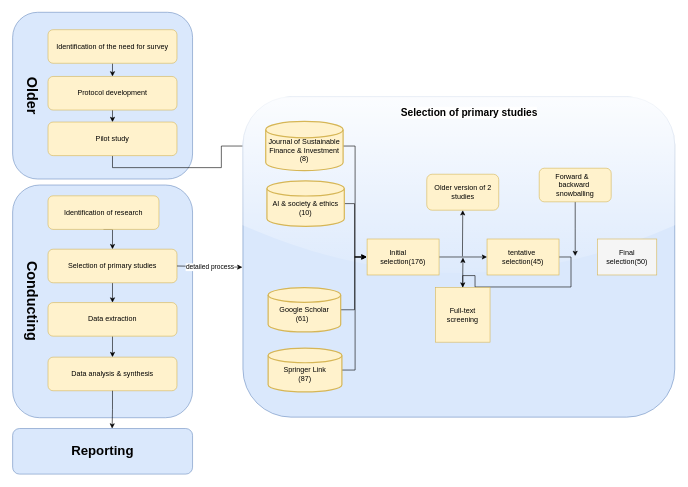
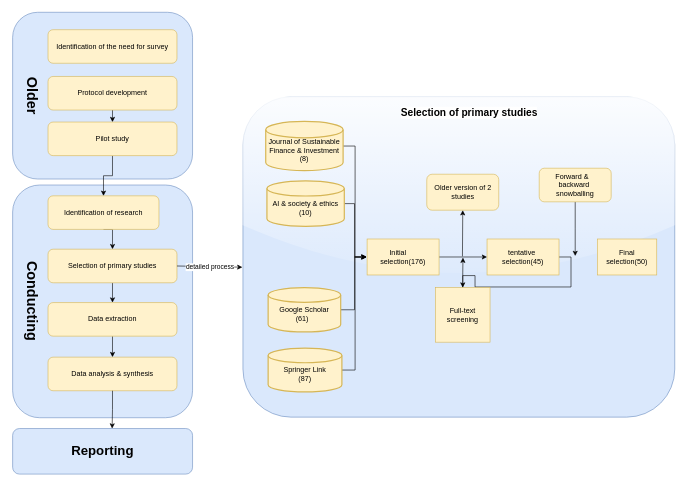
  <mxCell id="0" />
  <mxCell id="1" parent="0" />
  <mxCell id="2" value="&lt;h1&gt;Older&lt;/h1&gt;" style="rounded=1;whiteSpace=wrap;html=1;fontStyle=1;labelBackgroundColor=none;shadow=0;direction=east;verticalAlign=middle;labelPosition=center;verticalLabelPosition=middle;align=left;textDirection=vertical-lr;spacingRight=0;spacingTop=0;flipH=1;container=1;flipV=0;fillColor=#dae8fc;strokeColor=#6c8ebf;" vertex="1" parent="1"><mxGeometry x="20" y="20" width="300" height="278" as="geometry" /></mxCell>
- <mxCell id="3" style="edgeStyle=orthogonalEdgeStyle;rounded=0;orthogonalLoop=1;jettySize=auto;html=1;exitX=0.5;exitY=1;exitDx=0;exitDy=0;entryX=0.5;entryY=0;entryDx=0;entryDy=0;" edge="1" parent="1" source="4" target="6"><mxGeometry relative="1" as="geometry" /></mxCell>
  <mxCell id="4" value="Identification of the need for survey" style="rounded=1;whiteSpace=wrap;html=1;labelBackgroundColor=none;fillColor=#fff2cc;strokeColor=#d6b656;labelBorderColor=none;" vertex="1" parent="1"><mxGeometry x="79" y="49" width="215" height="56" as="geometry" /></mxCell>
  <mxCell id="5" style="edgeStyle=orthogonalEdgeStyle;rounded=0;orthogonalLoop=1;jettySize=auto;html=1;exitX=0.5;exitY=1;exitDx=0;exitDy=0;entryX=0.5;entryY=0;entryDx=0;entryDy=0;" edge="1" parent="1" source="6" target="18"><mxGeometry relative="1" as="geometry" /></mxCell>
  <mxCell id="6" value="Protocol development" style="rounded=1;whiteSpace=wrap;html=1;fillColor=#fff2cc;strokeColor=#d6b656;" vertex="1" parent="1"><mxGeometry x="79" y="127" width="215" height="56" as="geometry" /></mxCell>
  <mxCell id="7" value="&lt;h1&gt;Conducting&lt;/h1&gt;" style="rounded=1;whiteSpace=wrap;html=1;fontStyle=1;labelBackgroundColor=none;shadow=0;direction=east;verticalAlign=middle;labelPosition=center;verticalLabelPosition=middle;align=left;textDirection=vertical-lr;spacingRight=0;spacingTop=0;flipH=1;container=1;flipV=0;fillColor=#dae8fc;strokeColor=#6c8ebf;" vertex="1" parent="1"><mxGeometry x="20" y="308" width="300" height="388" as="geometry" /></mxCell>
  <mxCell id="8" style="edgeStyle=orthogonalEdgeStyle;rounded=0;orthogonalLoop=1;jettySize=auto;html=1;exitX=0.5;exitY=1;exitDx=0;exitDy=0;entryX=0.5;entryY=0;entryDx=0;entryDy=0;" edge="1" parent="7" source="9" target="11"><mxGeometry relative="1" as="geometry" /></mxCell>
  <mxCell id="9" value="Identification of research" style="rounded=1;whiteSpace=wrap;html=1;labelBackgroundColor=none;labelBorderColor=none;fillColor=#fff2cc;strokeColor=#d6b656;" vertex="1" parent="7"><mxGeometry x="59" y="18" width="185" height="56" as="geometry" /></mxCell>
  <mxCell id="10" style="edgeStyle=orthogonalEdgeStyle;rounded=0;orthogonalLoop=1;jettySize=auto;html=1;exitX=0.5;exitY=1;exitDx=0;exitDy=0;entryX=0.5;entryY=0;entryDx=0;entryDy=0;" edge="1" parent="7" source="11" target="13"><mxGeometry relative="1" as="geometry" /></mxCell>
  <mxCell id="11" value="Selection of primary studies" style="rounded=1;whiteSpace=wrap;html=1;fillColor=#fff2cc;strokeColor=#d6b656;" vertex="1" parent="7"><mxGeometry x="59" y="107" width="215" height="56" as="geometry" /></mxCell>
  <mxCell id="12" style="edgeStyle=orthogonalEdgeStyle;rounded=0;orthogonalLoop=1;jettySize=auto;html=1;exitX=0.5;exitY=1;exitDx=0;exitDy=0;entryX=0.5;entryY=0;entryDx=0;entryDy=0;" edge="1" parent="7" source="13" target="14"><mxGeometry relative="1" as="geometry" /></mxCell>
  <mxCell id="13" value="Data extraction" style="rounded=1;whiteSpace=wrap;html=1;fillColor=#fff2cc;strokeColor=#d6b656;" vertex="1" parent="7"><mxGeometry x="59" y="196" width="215" height="56" as="geometry" /></mxCell>
  <mxCell id="14" value="Data analysis &amp;amp; synthesis" style="rounded=1;whiteSpace=wrap;html=1;fillColor=#fff2cc;strokeColor=#d6b656;" vertex="1" parent="7"><mxGeometry x="59" y="287" width="215" height="56" as="geometry" /></mxCell>
  <mxCell id="15" value="" style="endArrow=classic;html=1;rounded=0;" edge="1" parent="7"><mxGeometry relative="1" as="geometry"><mxPoint x="274" y="135" as="sourcePoint" /><mxPoint x="383" y="137" as="targetPoint" /></mxGeometry></mxCell>
  <mxCell id="16" value="detailed process" style="edgeLabel;resizable=0;html=1;;align=center;verticalAlign=middle;" connectable="0" vertex="1" parent="15"><mxGeometry relative="1" as="geometry" /></mxCell>
- <mxCell id="17" style="edgeStyle=orthogonalEdgeStyle;rounded=0;orthogonalLoop=1;jettySize=auto;html=1;exitX=0.5;exitY=1;exitDx=0;exitDy=0;" edge="1" parent="1" source="18" target="27"><mxGeometry relative="1" as="geometry" /></mxCell>
+ <mxCell id="17" style="edgeStyle=orthogonalEdgeStyle;rounded=0;orthogonalLoop=1;jettySize=auto;html=1;exitX=0.5;exitY=1;exitDx=0;exitDy=0;entryX=0.5;entryY=0;entryDx=0;entryDy=0;" edge="1" parent="1" source="18" target="9"><mxGeometry relative="1" as="geometry" /></mxCell>
  <mxCell id="18" value="Pilot study" style="rounded=1;whiteSpace=wrap;html=1;fillColor=#fff2cc;strokeColor=#d6b656;" vertex="1" parent="1"><mxGeometry x="79" y="203" width="215" height="56" as="geometry" /></mxCell>
  <mxCell id="19" value="&lt;b&gt;&lt;font style=&quot;font-size: 22px;&quot;&gt;Reporting&lt;/font&gt;&lt;/b&gt;" style="rounded=1;whiteSpace=wrap;html=1;fillColor=#dae8fc;strokeColor=#6c8ebf;" vertex="1" parent="1"><mxGeometry x="20" y="714" width="300" height="76" as="geometry" /></mxCell>
  <mxCell id="20" style="edgeStyle=orthogonalEdgeStyle;rounded=0;orthogonalLoop=1;jettySize=auto;html=1;exitX=0.5;exitY=1;exitDx=0;exitDy=0;entryX=0.553;entryY=0;entryDx=0;entryDy=0;entryPerimeter=0;" edge="1" parent="1" source="14" target="19"><mxGeometry relative="1" as="geometry" /></mxCell>
  <mxCell id="21" value="&lt;span&gt;&lt;font style=&quot;font-size: 17px;&quot;&gt;&lt;b&gt;Selection of primary studies&lt;/b&gt;&lt;/font&gt;&lt;/span&gt;" style="rounded=1;whiteSpace=wrap;html=1;align=center;glass=1;verticalAlign=top;spacingLeft=35;spacingTop=10;labelBackgroundColor=default;fillColor=#dae8fc;strokeColor=#6c8ebf;" vertex="1" parent="1"><mxGeometry x="404" y="161" width="720" height="534" as="geometry" /></mxCell>
  <mxCell id="22" style="edgeStyle=orthogonalEdgeStyle;rounded=0;orthogonalLoop=1;jettySize=auto;html=1;exitX=1;exitY=0.5;exitDx=0;exitDy=0;exitPerimeter=0;entryX=0;entryY=0.5;entryDx=0;entryDy=0;" edge="1" parent="1" source="23"><mxGeometry relative="1" as="geometry"><mxPoint x="610" y="428" as="targetPoint" /><Array as="points"><mxPoint x="590" y="516" /><mxPoint x="590" y="428" /></Array></mxGeometry></mxCell>
  <mxCell id="23" value="&lt;div&gt;&lt;br&gt;&lt;/div&gt;Google Scholar&lt;br&gt;(61)&amp;nbsp;&amp;nbsp;" style="strokeWidth=2;html=1;shape=mxgraph.flowchart.database;whiteSpace=wrap;fillColor=#fff2cc;strokeColor=#d6b656;" vertex="1" parent="1"><mxGeometry x="446" y="479" width="121" height="74" as="geometry" /></mxCell>
  <mxCell id="24" style="edgeStyle=orthogonalEdgeStyle;rounded=0;orthogonalLoop=1;jettySize=auto;html=1;exitX=1;exitY=0.5;exitDx=0;exitDy=0;exitPerimeter=0;entryX=0;entryY=0.5;entryDx=0;entryDy=0;" edge="1" parent="1" source="25"><mxGeometry relative="1" as="geometry"><mxPoint x="610" y="428" as="targetPoint" /><Array as="points"><mxPoint x="591" y="617" /><mxPoint x="591" y="428" /></Array></mxGeometry></mxCell>
  <mxCell id="25" value="&lt;div&gt;&lt;br&gt;&lt;/div&gt;Springer Link&lt;br&gt;(87)" style="strokeWidth=2;html=1;shape=mxgraph.flowchart.database;whiteSpace=wrap;fillColor=#fff2cc;strokeColor=#d6b656;" vertex="1" parent="1"><mxGeometry x="446" y="580" width="123" height="73" as="geometry" /></mxCell>
  <mxCell id="26" style="edgeStyle=orthogonalEdgeStyle;rounded=0;orthogonalLoop=1;jettySize=auto;html=1;exitX=1;exitY=0.5;exitDx=0;exitDy=0;exitPerimeter=0;entryX=0;entryY=0.5;entryDx=0;entryDy=0;" edge="1" parent="1" source="27"><mxGeometry relative="1" as="geometry"><mxPoint x="610" y="428" as="targetPoint" /><Array as="points"><mxPoint x="591" y="243" /><mxPoint x="591" y="428" /></Array></mxGeometry></mxCell>
  <mxCell id="27" value="&lt;div&gt;&lt;br&gt;&lt;/div&gt;Journal of Sustainable Finance &amp;amp; Investment&lt;div&gt;(8)&lt;/div&gt;" style="strokeWidth=2;html=1;shape=mxgraph.flowchart.database;whiteSpace=wrap;fillColor=#fff2cc;strokeColor=#d6b656;" vertex="1" parent="1"><mxGeometry x="442" y="202" width="129" height="82" as="geometry" /></mxCell>
  <mxCell id="28" style="edgeStyle=orthogonalEdgeStyle;rounded=0;orthogonalLoop=1;jettySize=auto;html=1;exitX=1;exitY=0.5;exitDx=0;exitDy=0;exitPerimeter=0;entryX=0;entryY=0.5;entryDx=0;entryDy=0;" edge="1" parent="1" source="29"><mxGeometry relative="1" as="geometry"><mxPoint x="610" y="428" as="targetPoint" /><Array as="points"><mxPoint x="590" y="339" /><mxPoint x="590" y="428" /></Array></mxGeometry></mxCell>
  <mxCell id="29" value="&lt;div&gt;&lt;br&gt;&lt;/div&gt;AI &amp;amp; society &amp;amp; ethics (10)" style="strokeWidth=2;html=1;shape=mxgraph.flowchart.database;whiteSpace=wrap;fillColor=#fff2cc;strokeColor=#d6b656;" vertex="1" parent="1"><mxGeometry x="444" y="301" width="129" height="76" as="geometry" /></mxCell>
  <mxCell id="30" style="edgeStyle=orthogonalEdgeStyle;rounded=0;orthogonalLoop=1;jettySize=auto;html=1;exitX=0.5;exitY=1;exitDx=0;exitDy=0;" edge="1" parent="1" source="21" target="21"><mxGeometry relative="1" as="geometry" /></mxCell>
  <mxCell id="31" style="edgeStyle=orthogonalEdgeStyle;rounded=0;orthogonalLoop=1;jettySize=auto;html=1;exitX=1;exitY=0.5;exitDx=0;exitDy=0;entryX=0;entryY=0.5;entryDx=0;entryDy=0;" edge="1" parent="1" source="32" target="34"><mxGeometry relative="1" as="geometry" /></mxCell>
  <mxCell id="32" value="Initial&amp;nbsp; &amp;nbsp; &amp;nbsp; selection(176)" style="rounded=0;whiteSpace=wrap;html=1;fillColor=#fff2cc;strokeColor=#d6b656;" vertex="1" parent="1"><mxGeometry x="611" y="398" width="120" height="60" as="geometry" /></mxCell>
  <mxCell id="33" style="edgeStyle=orthogonalEdgeStyle;rounded=0;orthogonalLoop=1;jettySize=auto;html=1;exitX=1;exitY=0.5;exitDx=0;exitDy=0;" edge="1" parent="1" source="34" target="38"><mxGeometry relative="1" as="geometry" /></mxCell>
  <mxCell id="34" value="tentative&amp;nbsp; selection(45)" style="rounded=0;whiteSpace=wrap;html=1;fillColor=#fff2cc;strokeColor=#d6b656;" vertex="1" parent="1"><mxGeometry x="811" y="398" width="120" height="60" as="geometry" /></mxCell>
- <mxCell id="35" value="Final selection(50)" style="rounded=0;whiteSpace=wrap;html=1;fillColor=#f5f5f5;strokeColor=#d6b656;" vertex="1" parent="1"><mxGeometry x="995" y="398" width="99" height="60" as="geometry" /></mxCell>
+ <mxCell id="35" value="Final selection(50)" style="rounded=0;whiteSpace=wrap;html=1;fillColor=#fff2cc;strokeColor=#d6b656;" vertex="1" parent="1"><mxGeometry x="995" y="398" width="99" height="60" as="geometry" /></mxCell>
  <mxCell id="36" value="Older version of 2 studies" style="whiteSpace=wrap;html=1;fillColor=#fff2cc;strokeColor=#d6b656;rounded=1;" vertex="1" parent="1"><mxGeometry x="710.5" y="290" width="120" height="60" as="geometry" /></mxCell>
  <mxCell id="37" style="edgeStyle=orthogonalEdgeStyle;rounded=0;orthogonalLoop=1;jettySize=auto;html=1;exitX=0.5;exitY=0;exitDx=0;exitDy=0;" edge="1" parent="1" source="38"><mxGeometry relative="1" as="geometry"><mxPoint x="770.857" y="429.143" as="targetPoint" /></mxGeometry></mxCell>
  <mxCell id="38" value="Full-text screening" style="whiteSpace=wrap;html=1;aspect=fixed;fillColor=#fff2cc;strokeColor=#d6b656;" vertex="1" parent="1"><mxGeometry x="725" y="479" width="91" height="91" as="geometry" /></mxCell>
  <mxCell id="39" style="edgeStyle=orthogonalEdgeStyle;rounded=0;orthogonalLoop=1;jettySize=auto;html=1;" edge="1" parent="1" source="40"><mxGeometry relative="1" as="geometry"><mxPoint x="958" y="426.286" as="targetPoint" /></mxGeometry></mxCell>
  <mxCell id="40" value="Forward &amp;amp;&amp;nbsp; &amp;nbsp; backward&amp;nbsp; snowballing" style="rounded=1;whiteSpace=wrap;html=1;fillColor=#fff2cc;strokeColor=#d6b656;" vertex="1" parent="1"><mxGeometry x="898" y="280" width="120" height="56" as="geometry" /></mxCell>
  <mxCell id="41" value="" style="endArrow=classic;html=1;rounded=0;entryX=0.5;entryY=1;entryDx=0;entryDy=0;" edge="1" parent="1" target="36"><mxGeometry width="50" height="50" relative="1" as="geometry"><mxPoint x="770" y="427" as="sourcePoint" /><mxPoint x="820" y="377" as="targetPoint" /></mxGeometry></mxCell>
